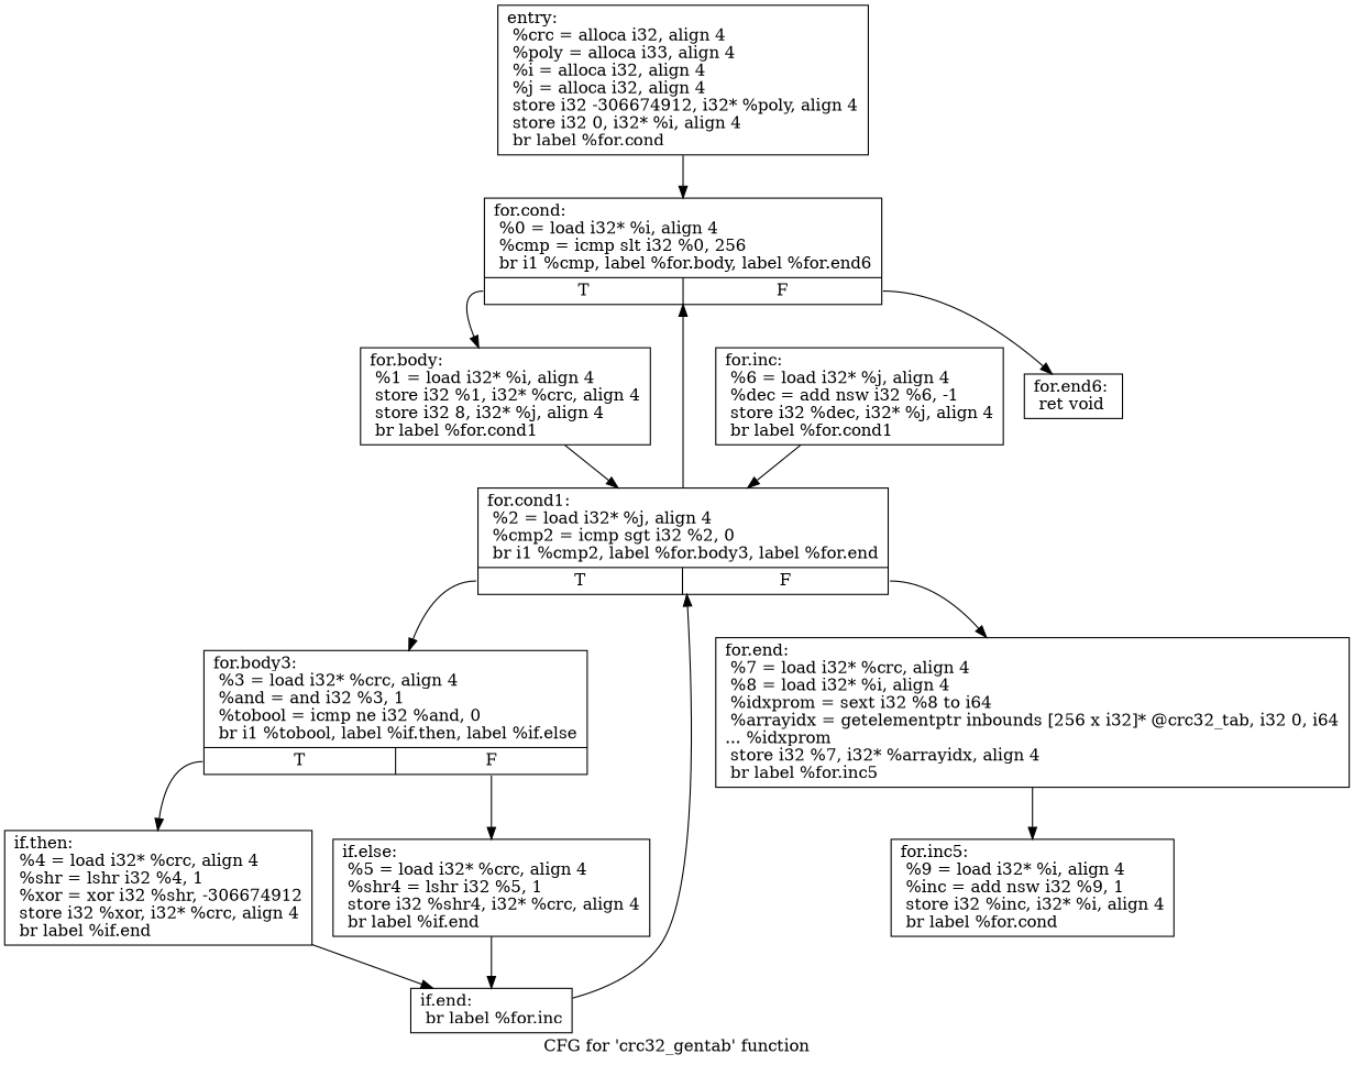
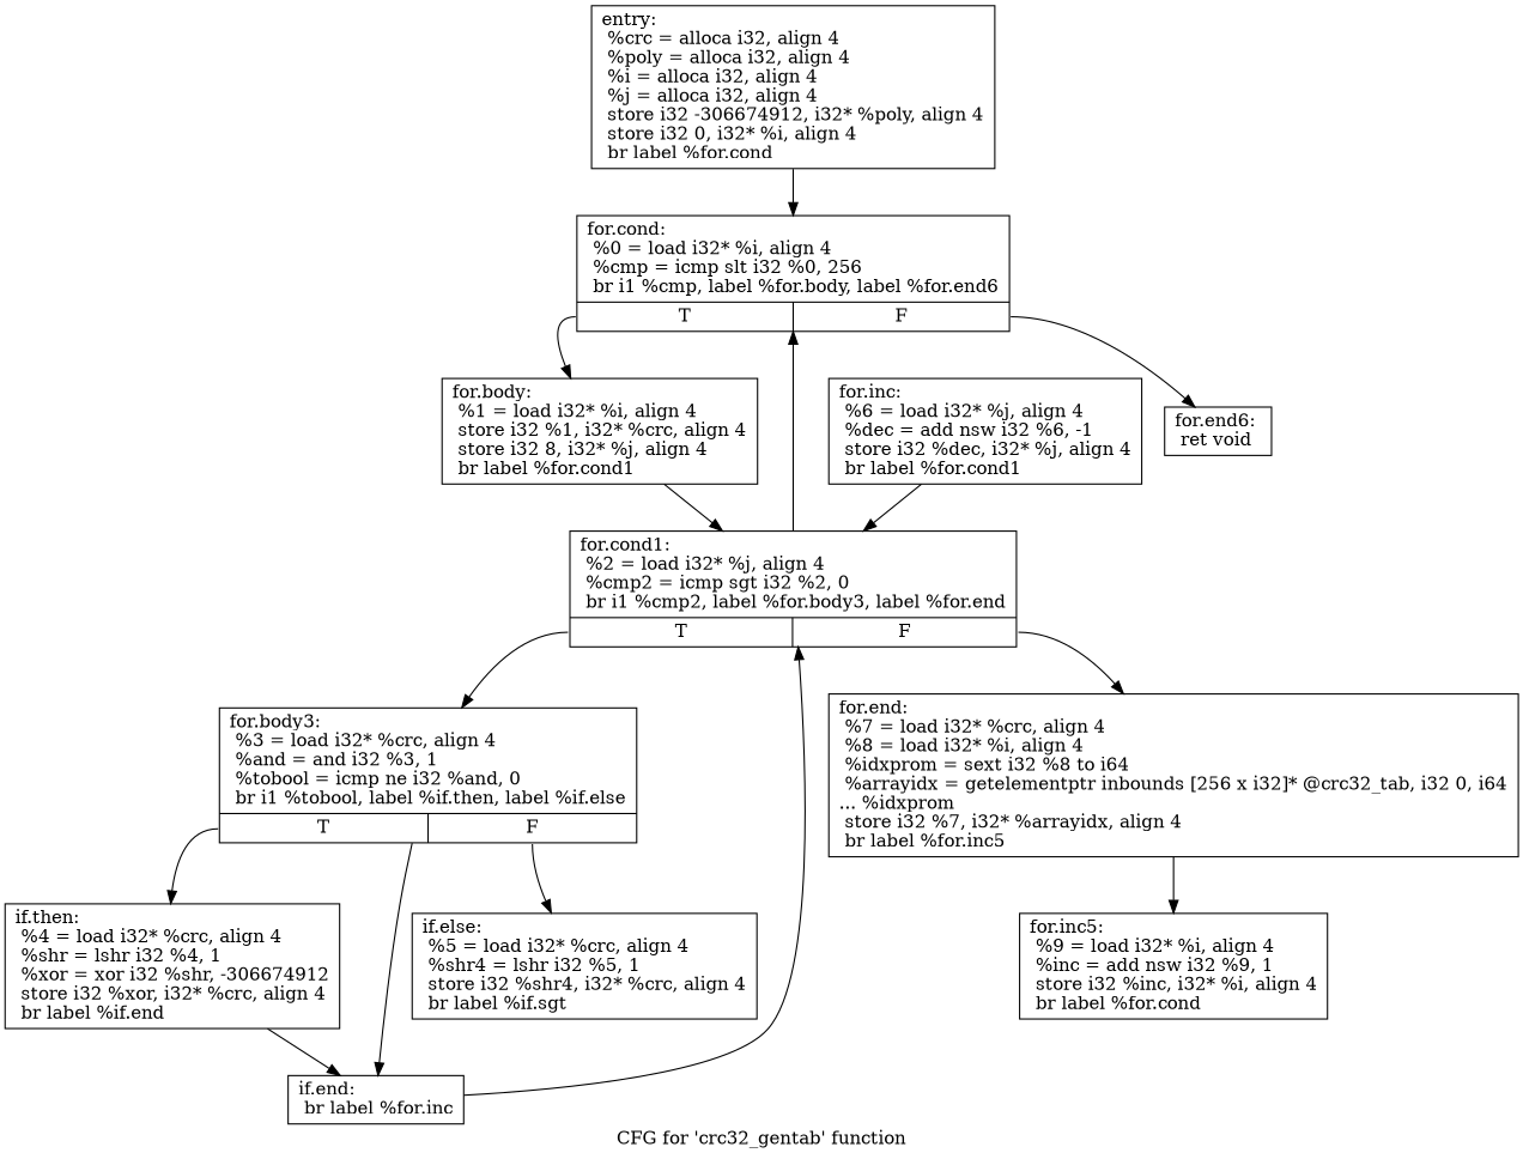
  digraph {
    label="CFG for 'crc32_gentab' function"
    node [shape=record]
-   n1 [label="{entry:\l  %crc = alloca i32, align 4\l  %poly = alloca i33, align 4\l  %i = alloca i32, align 4\l  %j = alloca i32, align 4\l  store i32 -306674912, i32* %poly, align 4\l  store i32 0, i32* %i, align 4\l  br label %for.cond\l}"]
+   n1 [label="{entry:\l  %crc = alloca i32, align 4\l  %poly = alloca i32, align 4\l  %i = alloca i32, align 4\l  %j = alloca i32, align 4\l  store i32 -306674912, i32* %poly, align 4\l  store i32 0, i32* %i, align 4\l  br label %for.cond\l}"]
    n2 [label="{for.cond:                                         \l  %0 = load i32* %i, align 4\l  %cmp = icmp slt i32 %0, 256\l  br i1 %cmp, label %for.body, label %for.end6\l|{<s0>T|<s1>F}}"]
    n3 [label="{for.body:                                         \l  %1 = load i32* %i, align 4\l  store i32 %1, i32* %crc, align 4\l  store i32 8, i32* %j, align 4\l  br label %for.cond1\l}"]
    n4 [label="{for.end6:                                         \l  ret void\l}"]
    n5 [label="{for.cond1:                                        \l  %2 = load i32* %j, align 4\l  %cmp2 = icmp sgt i32 %2, 0\l  br i1 %cmp2, label %for.body3, label %for.end\l|{<s0>T|<s1>F}}"]
    n6 [label="{for.body3:                                        \l  %3 = load i32* %crc, align 4\l  %and = and i32 %3, 1\l  %tobool = icmp ne i32 %and, 0\l  br i1 %tobool, label %if.then, label %if.else\l|{<s0>T|<s1>F}}"]
    n7 [label="{for.end:                                          \l  %7 = load i32* %crc, align 4\l  %8 = load i32* %i, align 4\l  %idxprom = sext i32 %8 to i64\l  %arrayidx = getelementptr inbounds [256 x i32]* @crc32_tab, i32 0, i64\l... %idxprom\l  store i32 %7, i32* %arrayidx, align 4\l  br label %for.inc5\l}"]
    n8 [label="{if.then:                                          \l  %4 = load i32* %crc, align 4\l  %shr = lshr i32 %4, 1\l  %xor = xor i32 %shr, -306674912\l  store i32 %xor, i32* %crc, align 4\l  br label %if.end\l}"]
-   n9 [label="{if.else:                                          \l  %5 = load i32* %crc, align 4\l  %shr4 = lshr i32 %5, 1\l  store i32 %shr4, i32* %crc, align 4\l  br label %if.end\l}"]
+   n9 [label="{if.else:                                          \l  %5 = load i32* %crc, align 4\l  %shr4 = lshr i32 %5, 1\l  store i32 %shr4, i32* %crc, align 4\l  br label %if.sgt\l}"]
    n10 [label="{for.inc5:                                         \l  %9 = load i32* %i, align 4\l  %inc = add nsw i32 %9, 1\l  store i32 %inc, i32* %i, align 4\l  br label %for.cond\l}"]
    n11 [label="{if.end:                                           \l  br label %for.inc\l}"]
    n12 [label="{for.inc:                                          \l  %6 = load i32* %j, align 4\l  %dec = add nsw i32 %6, -1\l  store i32 %dec, i32* %j, align 4\l  br label %for.cond1\l}"]
    n1 -> n2
    n2 -> n3 [tailport=s0]
    n2 -> n4 [tailport=s1]
    n3 -> n5
    n5 -> n2
    n5 -> n6 [tailport=s0]
    n5 -> n7 [tailport=s1]
    n6 -> n8 [tailport=s0]
    n6 -> n9 [tailport=s1]
    n7 -> n10
    n8 -> n11
-   n9 -> n11
+   n6 -> n11
    n11 -> n5
    n12 -> n5
  }
